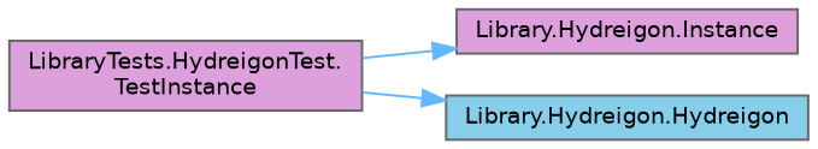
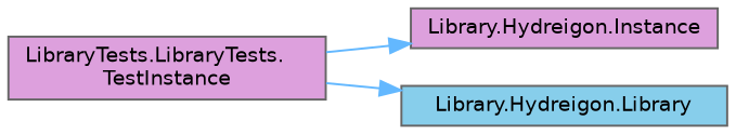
  digraph {
    rankdir=LR
    node [color=grey40 fillcolor=plum fontname=Helvetica fontsize=10 shape=box style=filled]
    edge [color=steelblue1 fontname=Helvetica fontsize=10 labelfontname=Helvetica labelfontsize=10 style=solid]
-   n1 [color=gray40 fontcolor=black height=0.2 label="LibraryTests.HydreigonTest.\lTestInstance" width=0.4]
+   n1 [color=gray40 fontcolor=black height=0.2 label="LibraryTests.LibraryTests.\lTestInstance" width=0.4]
    n2 [height=0.2 label="Library.Hydreigon.Instance" width=0.4]
-   n3 [fillcolor=skyblue height=0.2 label="Library.Hydreigon.Hydreigon" width=0.4]
+   n3 [fillcolor=skyblue height=0.2 label="Library.Hydreigon.Library" width=0.4]
    n1 -> n2
    n1 -> n3
  }
